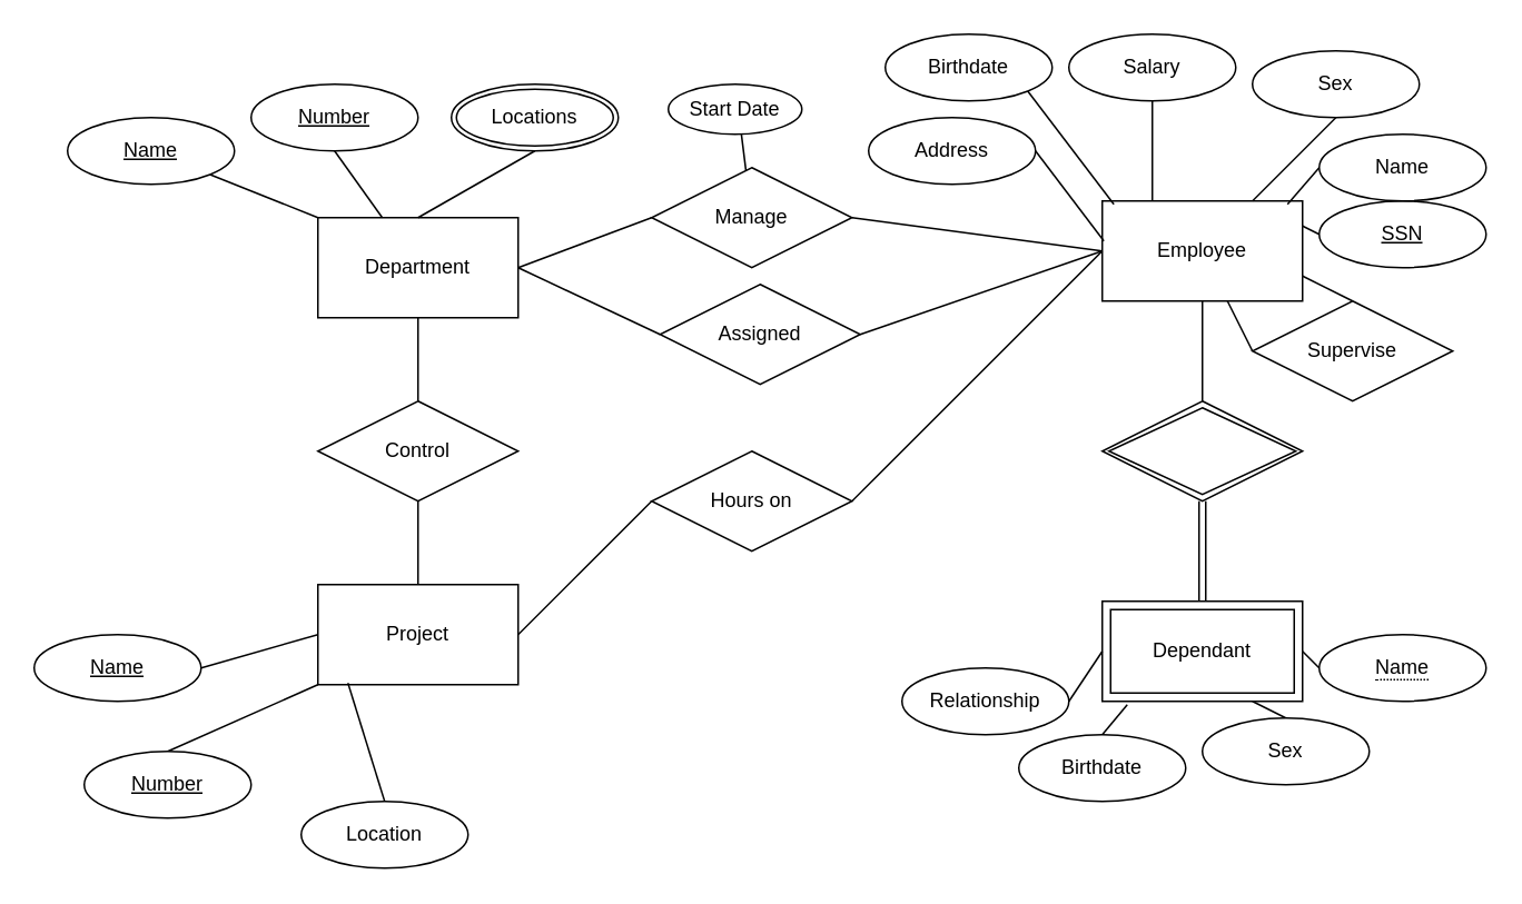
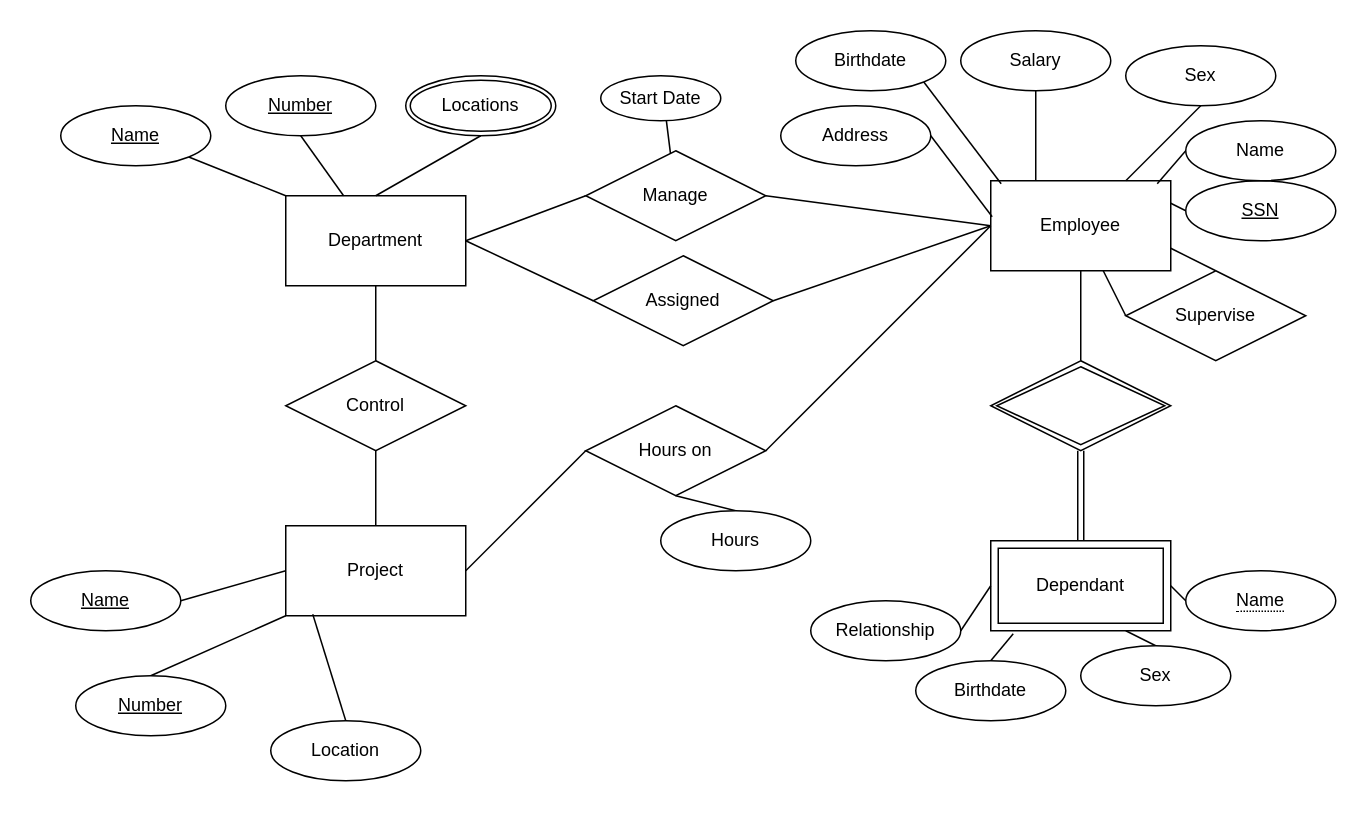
  <mxCell id="0" />
  <mxCell id="1" parent="0" />
  <mxCell id="2" value="Department" style="rounded=0;whiteSpace=wrap;html=1;" vertex="1" parent="1"><mxGeometry x="190" y="130" width="120" height="60" as="geometry" /></mxCell>
  <mxCell id="3" value="" style="edgeStyle=orthogonalEdgeStyle;rounded=0;orthogonalLoop=1;jettySize=auto;html=1;endArrow=none;endFill=0;" edge="1" parent="1" source="4" target="9"><mxGeometry relative="1" as="geometry" /></mxCell>
  <mxCell id="4" value="Employee" style="rounded=0;whiteSpace=wrap;html=1;" vertex="1" parent="1"><mxGeometry x="660" y="120" width="120" height="60" as="geometry" /></mxCell>
  <mxCell id="5" style="edgeStyle=none;rounded=0;orthogonalLoop=1;jettySize=auto;html=1;exitX=1;exitY=0.5;exitDx=0;exitDy=0;entryX=0;entryY=0.5;entryDx=0;entryDy=0;endArrow=none;endFill=0;" edge="1" parent="1" source="6" target="57"><mxGeometry relative="1" as="geometry" /></mxCell>
  <mxCell id="6" value="Project" style="rounded=0;whiteSpace=wrap;html=1;" vertex="1" parent="1"><mxGeometry x="190" y="350" width="120" height="60" as="geometry" /></mxCell>
  <mxCell id="7" value="Dependant" style="shape=ext;margin=3;double=1;whiteSpace=wrap;html=1;align=center;shadow=0;gradientColor=none;" vertex="1" parent="1"><mxGeometry x="660" y="360" width="120" height="60" as="geometry" /></mxCell>
  <mxCell id="8" value="" style="edgeStyle=orthogonalEdgeStyle;rounded=0;orthogonalLoop=1;jettySize=auto;html=1;shape=link;" edge="1" parent="1" source="9" target="7"><mxGeometry relative="1" as="geometry" /></mxCell>
  <mxCell id="9" value="" style="shape=rhombus;double=1;perimeter=rhombusPerimeter;whiteSpace=wrap;html=1;align=center;shadow=0;gradientColor=none;" vertex="1" parent="1"><mxGeometry x="660" y="240" width="120" height="60" as="geometry" /></mxCell>
  <mxCell id="10" style="rounded=0;orthogonalLoop=1;jettySize=auto;html=1;exitX=1;exitY=1;exitDx=0;exitDy=0;entryX=0;entryY=0;entryDx=0;entryDy=0;endArrow=none;endFill=0;" edge="1" parent="1" source="11" target="2"><mxGeometry relative="1" as="geometry" /></mxCell>
  <mxCell id="11" value="Name" style="ellipse;whiteSpace=wrap;html=1;align=center;fontStyle=4;shadow=0;gradientColor=none;" vertex="1" parent="1"><mxGeometry x="40" y="70" width="100" height="40" as="geometry" /></mxCell>
  <mxCell id="12" style="edgeStyle=none;rounded=0;orthogonalLoop=1;jettySize=auto;html=1;exitX=0.5;exitY=1;exitDx=0;exitDy=0;endArrow=none;endFill=0;" edge="1" parent="1" source="13" target="2"><mxGeometry relative="1" as="geometry" /></mxCell>
  <mxCell id="13" value="Number" style="ellipse;whiteSpace=wrap;html=1;align=center;fontStyle=4;shadow=0;gradientColor=none;" vertex="1" parent="1"><mxGeometry x="150" y="50" width="100" height="40" as="geometry" /></mxCell>
  <mxCell id="14" style="edgeStyle=none;rounded=0;orthogonalLoop=1;jettySize=auto;html=1;exitX=0.5;exitY=1;exitDx=0;exitDy=0;entryX=0.5;entryY=0;entryDx=0;entryDy=0;endArrow=none;endFill=0;" edge="1" parent="1" source="15" target="2"><mxGeometry relative="1" as="geometry" /></mxCell>
  <mxCell id="15" value="Locations" style="ellipse;shape=doubleEllipse;margin=3;whiteSpace=wrap;html=1;align=center;shadow=0;gradientColor=none;" vertex="1" parent="1"><mxGeometry x="270" y="50" width="100" height="40" as="geometry" /></mxCell>
  <mxCell id="16" style="edgeStyle=none;rounded=0;orthogonalLoop=1;jettySize=auto;html=1;exitX=1;exitY=0.5;exitDx=0;exitDy=0;entryX=0;entryY=0.5;entryDx=0;entryDy=0;endArrow=none;endFill=0;" edge="1" parent="1" source="17" target="6"><mxGeometry relative="1" as="geometry" /></mxCell>
  <mxCell id="17" value="Name" style="ellipse;whiteSpace=wrap;html=1;align=center;fontStyle=4;shadow=0;gradientColor=none;" vertex="1" parent="1"><mxGeometry x="20" y="380" width="100" height="40" as="geometry" /></mxCell>
  <mxCell id="18" style="edgeStyle=none;rounded=0;orthogonalLoop=1;jettySize=auto;html=1;exitX=0.5;exitY=0;exitDx=0;exitDy=0;entryX=0;entryY=1;entryDx=0;entryDy=0;endArrow=none;endFill=0;" edge="1" parent="1" source="19" target="6"><mxGeometry relative="1" as="geometry" /></mxCell>
  <mxCell id="19" value="Number" style="ellipse;whiteSpace=wrap;html=1;align=center;fontStyle=4;shadow=0;gradientColor=none;" vertex="1" parent="1"><mxGeometry x="50" y="450" width="100" height="40" as="geometry" /></mxCell>
  <mxCell id="20" style="edgeStyle=none;rounded=0;orthogonalLoop=1;jettySize=auto;html=1;exitX=0.5;exitY=0;exitDx=0;exitDy=0;endArrow=none;endFill=0;entryX=0.15;entryY=0.983;entryDx=0;entryDy=0;entryPerimeter=0;" edge="1" parent="1" source="21" target="6"><mxGeometry relative="1" as="geometry"><mxPoint x="220" y="450" as="targetPoint" /></mxGeometry></mxCell>
  <mxCell id="21" value="Location" style="ellipse;whiteSpace=wrap;html=1;align=center;shadow=0;gradientColor=none;" vertex="1" parent="1"><mxGeometry x="180" y="480" width="100" height="40" as="geometry" /></mxCell>
  <mxCell id="22" style="edgeStyle=none;rounded=0;orthogonalLoop=1;jettySize=auto;html=1;exitX=1;exitY=0;exitDx=0;exitDy=0;endArrow=none;endFill=0;" edge="1" parent="1" source="19" target="19"><mxGeometry relative="1" as="geometry" /></mxCell>
  <mxCell id="23" style="edgeStyle=none;rounded=0;orthogonalLoop=1;jettySize=auto;html=1;exitX=0;exitY=0.5;exitDx=0;exitDy=0;entryX=1;entryY=0.25;entryDx=0;entryDy=0;endArrow=none;endFill=0;" edge="1" parent="1" source="24" target="4"><mxGeometry relative="1" as="geometry" /></mxCell>
  <mxCell id="24" value="SSN" style="ellipse;whiteSpace=wrap;html=1;align=center;fontStyle=4;shadow=0;gradientColor=none;" vertex="1" parent="1"><mxGeometry x="790" y="120" width="100" height="40" as="geometry" /></mxCell>
  <mxCell id="25" style="edgeStyle=none;rounded=0;orthogonalLoop=1;jettySize=auto;html=1;exitX=0;exitY=0.5;exitDx=0;exitDy=0;entryX=0.925;entryY=0.033;entryDx=0;entryDy=0;entryPerimeter=0;endArrow=none;endFill=0;" edge="1" parent="1" source="26" target="4"><mxGeometry relative="1" as="geometry" /></mxCell>
  <mxCell id="26" value="Name" style="ellipse;whiteSpace=wrap;html=1;align=center;shadow=0;gradientColor=none;" vertex="1" parent="1"><mxGeometry x="790" y="80" width="100" height="40" as="geometry" /></mxCell>
  <mxCell id="27" style="edgeStyle=none;rounded=0;orthogonalLoop=1;jettySize=auto;html=1;exitX=1;exitY=0.5;exitDx=0;exitDy=0;entryX=0.008;entryY=0.4;entryDx=0;entryDy=0;entryPerimeter=0;endArrow=none;endFill=0;" edge="1" parent="1" source="28" target="4"><mxGeometry relative="1" as="geometry" /></mxCell>
  <mxCell id="28" value="Address" style="ellipse;whiteSpace=wrap;html=1;align=center;shadow=0;gradientColor=none;" vertex="1" parent="1"><mxGeometry x="520" y="70" width="100" height="40" as="geometry" /></mxCell>
  <mxCell id="29" style="edgeStyle=none;rounded=0;orthogonalLoop=1;jettySize=auto;html=1;exitX=0.5;exitY=1;exitDx=0;exitDy=0;endArrow=none;endFill=0;" edge="1" parent="1" source="30" target="4"><mxGeometry relative="1" as="geometry" /></mxCell>
  <mxCell id="30" value="Sex" style="ellipse;whiteSpace=wrap;html=1;align=center;shadow=0;gradientColor=none;" vertex="1" parent="1"><mxGeometry x="750" y="30" width="100" height="40" as="geometry" /></mxCell>
  <mxCell id="31" style="edgeStyle=none;rounded=0;orthogonalLoop=1;jettySize=auto;html=1;exitX=0.5;exitY=1;exitDx=0;exitDy=0;entryX=0.25;entryY=0;entryDx=0;entryDy=0;endArrow=none;endFill=0;" edge="1" parent="1" source="32" target="4"><mxGeometry relative="1" as="geometry" /></mxCell>
  <mxCell id="32" value="Salary" style="ellipse;whiteSpace=wrap;html=1;align=center;shadow=0;gradientColor=none;" vertex="1" parent="1"><mxGeometry x="640" y="20" width="100" height="40" as="geometry" /></mxCell>
  <mxCell id="33" style="edgeStyle=none;rounded=0;orthogonalLoop=1;jettySize=auto;html=1;exitX=1;exitY=1;exitDx=0;exitDy=0;entryX=0.058;entryY=0.033;entryDx=0;entryDy=0;entryPerimeter=0;endArrow=none;endFill=0;" edge="1" parent="1" source="34" target="4"><mxGeometry relative="1" as="geometry" /></mxCell>
  <mxCell id="34" value="Birthdate" style="ellipse;whiteSpace=wrap;html=1;align=center;shadow=0;gradientColor=none;" vertex="1" parent="1"><mxGeometry x="530" y="20" width="100" height="40" as="geometry" /></mxCell>
  <mxCell id="35" style="edgeStyle=none;rounded=0;orthogonalLoop=1;jettySize=auto;html=1;exitX=1;exitY=1;exitDx=0;exitDy=0;endArrow=none;endFill=0;" edge="1" parent="1" source="32" target="32"><mxGeometry relative="1" as="geometry" /></mxCell>
  <mxCell id="36" style="edgeStyle=none;rounded=0;orthogonalLoop=1;jettySize=auto;html=1;exitX=0.5;exitY=0;exitDx=0;exitDy=0;entryX=0.125;entryY=1.033;entryDx=0;entryDy=0;entryPerimeter=0;endArrow=none;endFill=0;" edge="1" parent="1" source="37" target="7"><mxGeometry relative="1" as="geometry" /></mxCell>
  <mxCell id="37" value="Birthdate" style="ellipse;whiteSpace=wrap;html=1;align=center;shadow=0;gradientColor=none;" vertex="1" parent="1"><mxGeometry x="610" y="440" width="100" height="40" as="geometry" /></mxCell>
  <mxCell id="38" style="edgeStyle=none;rounded=0;orthogonalLoop=1;jettySize=auto;html=1;exitX=1;exitY=0.5;exitDx=0;exitDy=0;entryX=0;entryY=0.5;entryDx=0;entryDy=0;endArrow=none;endFill=0;" edge="1" parent="1" source="39" target="7"><mxGeometry relative="1" as="geometry" /></mxCell>
  <mxCell id="39" value="Relationship" style="ellipse;whiteSpace=wrap;html=1;align=center;shadow=0;gradientColor=none;" vertex="1" parent="1"><mxGeometry x="540" y="400" width="100" height="40" as="geometry" /></mxCell>
  <mxCell id="40" style="edgeStyle=none;rounded=0;orthogonalLoop=1;jettySize=auto;html=1;exitX=0.5;exitY=0;exitDx=0;exitDy=0;entryX=0.75;entryY=1;entryDx=0;entryDy=0;endArrow=none;endFill=0;" edge="1" parent="1" source="41" target="7"><mxGeometry relative="1" as="geometry" /></mxCell>
  <mxCell id="41" value="Sex" style="ellipse;whiteSpace=wrap;html=1;align=center;shadow=0;gradientColor=none;" vertex="1" parent="1"><mxGeometry x="720" y="430" width="100" height="40" as="geometry" /></mxCell>
  <mxCell id="42" style="edgeStyle=none;rounded=0;orthogonalLoop=1;jettySize=auto;html=1;exitX=0;exitY=0.5;exitDx=0;exitDy=0;entryX=1;entryY=0.5;entryDx=0;entryDy=0;endArrow=none;endFill=0;" edge="1" parent="1" source="43" target="7"><mxGeometry relative="1" as="geometry" /></mxCell>
  <mxCell id="43" value="&lt;span style=&quot;border-bottom: 1px dotted&quot;&gt;Name&lt;/span&gt;" style="ellipse;whiteSpace=wrap;html=1;align=center;shadow=0;gradientColor=none;" vertex="1" parent="1"><mxGeometry x="790" y="380" width="100" height="40" as="geometry" /></mxCell>
  <mxCell id="44" style="edgeStyle=none;rounded=0;orthogonalLoop=1;jettySize=auto;html=1;exitX=0;exitY=0.5;exitDx=0;exitDy=0;entryX=1;entryY=0.5;entryDx=0;entryDy=0;endArrow=none;endFill=0;" edge="1" parent="1" source="46" target="2"><mxGeometry relative="1" as="geometry" /></mxCell>
  <mxCell id="45" style="edgeStyle=none;rounded=0;orthogonalLoop=1;jettySize=auto;html=1;exitX=1;exitY=0.5;exitDx=0;exitDy=0;entryX=0;entryY=0.5;entryDx=0;entryDy=0;endArrow=none;endFill=0;" edge="1" parent="1" source="46" target="4"><mxGeometry relative="1" as="geometry" /></mxCell>
  <mxCell id="46" value="Manage" style="shape=rhombus;perimeter=rhombusPerimeter;whiteSpace=wrap;html=1;align=center;shadow=0;gradientColor=none;" vertex="1" parent="1"><mxGeometry x="390" y="100" width="120" height="60" as="geometry" /></mxCell>
  <mxCell id="47" style="edgeStyle=none;rounded=0;orthogonalLoop=1;jettySize=auto;html=1;exitX=1;exitY=0;exitDx=0;exitDy=0;endArrow=none;endFill=0;" edge="1" parent="1" source="34" target="34"><mxGeometry relative="1" as="geometry" /></mxCell>
  <mxCell id="48" style="edgeStyle=none;rounded=0;orthogonalLoop=1;jettySize=auto;html=1;exitX=0.5;exitY=0;exitDx=0;exitDy=0;endArrow=none;endFill=0;" edge="1" parent="1" source="49" target="46"><mxGeometry relative="1" as="geometry" /></mxCell>
  <mxCell id="49" value="Start Date" style="ellipse;whiteSpace=wrap;html=1;align=center;shadow=0;gradientColor=none;" vertex="1" parent="1"><mxGeometry x="400" y="50" width="80" height="30" as="geometry" /></mxCell>
  <mxCell id="50" style="edgeStyle=none;rounded=0;orthogonalLoop=1;jettySize=auto;html=1;exitX=0.5;exitY=1;exitDx=0;exitDy=0;entryX=0.5;entryY=0;entryDx=0;entryDy=0;endArrow=none;endFill=0;" edge="1" parent="1" source="52" target="6"><mxGeometry relative="1" as="geometry" /></mxCell>
  <mxCell id="51" style="edgeStyle=none;rounded=0;orthogonalLoop=1;jettySize=auto;html=1;exitX=0.5;exitY=0;exitDx=0;exitDy=0;entryX=0.5;entryY=1;entryDx=0;entryDy=0;endArrow=none;endFill=0;" edge="1" parent="1" source="52" target="2"><mxGeometry relative="1" as="geometry" /></mxCell>
  <mxCell id="52" value="Control" style="shape=rhombus;perimeter=rhombusPerimeter;whiteSpace=wrap;html=1;align=center;shadow=0;gradientColor=none;" vertex="1" parent="1"><mxGeometry x="190" y="240" width="120" height="60" as="geometry" /></mxCell>
  <mxCell id="53" style="edgeStyle=none;rounded=0;orthogonalLoop=1;jettySize=auto;html=1;exitX=1;exitY=0.5;exitDx=0;exitDy=0;entryX=0;entryY=0.5;entryDx=0;entryDy=0;endArrow=none;endFill=0;" edge="1" parent="1" source="55" target="4"><mxGeometry relative="1" as="geometry" /></mxCell>
  <mxCell id="54" style="edgeStyle=none;rounded=0;orthogonalLoop=1;jettySize=auto;html=1;exitX=0;exitY=0.5;exitDx=0;exitDy=0;entryX=1;entryY=0.5;entryDx=0;entryDy=0;endArrow=none;endFill=0;" edge="1" parent="1" source="55" target="2"><mxGeometry relative="1" as="geometry" /></mxCell>
  <mxCell id="55" value="Assigned" style="shape=rhombus;perimeter=rhombusPerimeter;whiteSpace=wrap;html=1;align=center;shadow=0;gradientColor=none;" vertex="1" parent="1"><mxGeometry x="395" y="170" width="120" height="60" as="geometry" /></mxCell>
  <mxCell id="56" style="edgeStyle=none;rounded=0;orthogonalLoop=1;jettySize=auto;html=1;exitX=1;exitY=0.5;exitDx=0;exitDy=0;entryX=0;entryY=0.5;entryDx=0;entryDy=0;endArrow=none;endFill=0;" edge="1" parent="1" source="57" target="4"><mxGeometry relative="1" as="geometry" /></mxCell>
  <mxCell id="57" value="Hours on" style="shape=rhombus;perimeter=rhombusPerimeter;whiteSpace=wrap;html=1;align=center;shadow=0;gradientColor=none;" vertex="1" parent="1"><mxGeometry x="390" y="270" width="120" height="60" as="geometry" /></mxCell>
+ <mxCell id="58" style="edgeStyle=none;rounded=0;orthogonalLoop=1;jettySize=auto;html=1;exitX=0.5;exitY=0;exitDx=0;exitDy=0;entryX=0.5;entryY=1;entryDx=0;entryDy=0;endArrow=none;endFill=0;" edge="1" parent="1" source="59" target="57"><mxGeometry relative="1" as="geometry" /></mxCell>
+ <mxCell id="59" value="Hours" style="ellipse;whiteSpace=wrap;html=1;align=center;shadow=0;gradientColor=none;" vertex="1" parent="1"><mxGeometry x="440" y="340" width="100" height="40" as="geometry" /></mxCell>
  <mxCell id="60" style="edgeStyle=none;rounded=0;orthogonalLoop=1;jettySize=auto;html=1;exitX=0.5;exitY=0;exitDx=0;exitDy=0;entryX=1;entryY=0.75;entryDx=0;entryDy=0;endArrow=none;endFill=0;" edge="1" parent="1" source="62" target="4"><mxGeometry relative="1" as="geometry" /></mxCell>
  <mxCell id="61" style="edgeStyle=none;rounded=0;orthogonalLoop=1;jettySize=auto;html=1;exitX=0;exitY=0.5;exitDx=0;exitDy=0;endArrow=none;endFill=0;" edge="1" parent="1" source="62" target="4"><mxGeometry relative="1" as="geometry" /></mxCell>
  <mxCell id="62" value="Supervise" style="shape=rhombus;perimeter=rhombusPerimeter;whiteSpace=wrap;html=1;align=center;shadow=0;gradientColor=none;" vertex="1" parent="1"><mxGeometry x="750" y="180" width="120" height="60" as="geometry" /></mxCell>
